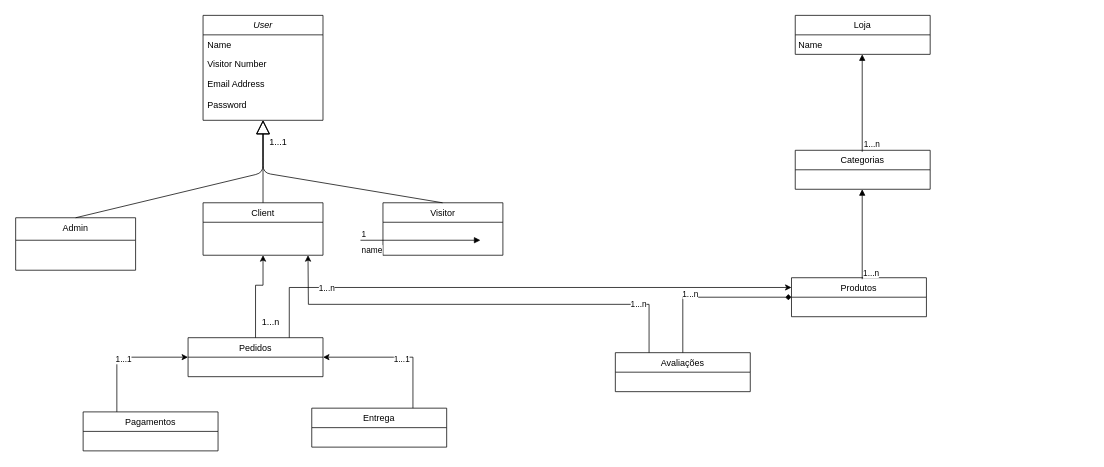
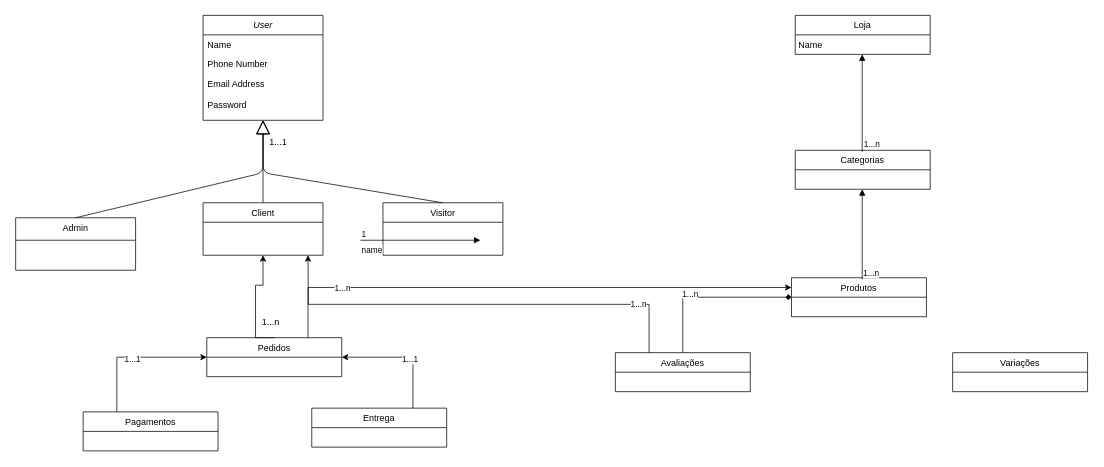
  <mxCell id="0" />
  <mxCell id="1" parent="0" />
  <mxCell id="2" value="User&#10;" style="swimlane;fontStyle=2;align=center;verticalAlign=top;childLayout=stackLayout;horizontal=1;startSize=26;horizontalStack=0;resizeParent=1;resizeLast=0;collapsible=1;marginBottom=0;rounded=0;shadow=0;strokeWidth=1;" parent="1" vertex="1"><mxGeometry x="270" y="20" width="160" height="140" as="geometry"><mxRectangle x="230" y="140" width="160" height="26" as="alternateBounds" /></mxGeometry></mxCell>
  <mxCell id="3" value="Name" style="text;align=left;verticalAlign=top;spacingLeft=4;spacingRight=4;overflow=hidden;rotatable=0;points=[[0,0.5],[1,0.5]];portConstraint=eastwest;" parent="2" vertex="1"><mxGeometry y="26" width="160" height="26" as="geometry" /></mxCell>
- <mxCell id="4" value="Visitor Number" style="text;align=left;verticalAlign=top;spacingLeft=4;spacingRight=4;overflow=hidden;rotatable=0;points=[[0,0.5],[1,0.5]];portConstraint=eastwest;rounded=0;shadow=0;html=0;" parent="2" vertex="1"><mxGeometry y="52" width="160" height="26" as="geometry" /></mxCell>
+ <mxCell id="4" value="Phone Number" style="text;align=left;verticalAlign=top;spacingLeft=4;spacingRight=4;overflow=hidden;rotatable=0;points=[[0,0.5],[1,0.5]];portConstraint=eastwest;rounded=0;shadow=0;html=0;" parent="2" vertex="1"><mxGeometry y="52" width="160" height="26" as="geometry" /></mxCell>
  <mxCell id="5" value="Email Address&#10;&#10;Password&#10;" style="text;align=left;verticalAlign=top;spacingLeft=4;spacingRight=4;overflow=hidden;rotatable=0;points=[[0,0.5],[1,0.5]];portConstraint=eastwest;rounded=0;shadow=0;html=0;" parent="2" vertex="1"><mxGeometry y="78" width="160" height="52" as="geometry" /></mxCell>
  <mxCell id="6" value="Admin&#10;" style="swimlane;fontStyle=0;align=center;verticalAlign=top;childLayout=stackLayout;horizontal=1;startSize=30;horizontalStack=0;resizeParent=1;resizeLast=0;collapsible=1;marginBottom=0;rounded=0;shadow=0;strokeWidth=1;" parent="1" vertex="1"><mxGeometry x="20" y="290" width="160" height="70" as="geometry"><mxRectangle x="130" y="380" width="160" height="26" as="alternateBounds" /></mxGeometry></mxCell>
  <mxCell id="7" value="Client&#10;" style="swimlane;fontStyle=0;align=center;verticalAlign=top;childLayout=stackLayout;horizontal=1;startSize=26;horizontalStack=0;resizeParent=1;resizeLast=0;collapsible=1;marginBottom=0;rounded=0;shadow=0;strokeWidth=1;" parent="1" vertex="1"><mxGeometry x="270" y="270" width="160" height="70" as="geometry"><mxRectangle x="340" y="380" width="170" height="26" as="alternateBounds" /></mxGeometry></mxCell>
  <mxCell id="8" value="Visitor&#10;" style="swimlane;fontStyle=0;align=center;verticalAlign=top;childLayout=stackLayout;horizontal=1;startSize=26;horizontalStack=0;resizeParent=1;resizeLast=0;collapsible=1;marginBottom=0;rounded=0;shadow=0;strokeWidth=1;" vertex="1" parent="1"><mxGeometry x="510" y="270" width="160" height="70" as="geometry"><mxRectangle x="340" y="380" width="170" height="26" as="alternateBounds" /></mxGeometry></mxCell>
  <mxCell id="9" value="&lt;br&gt;" style="endArrow=block;endSize=16;endFill=0;html=1;entryX=0.5;entryY=1;entryDx=0;entryDy=0;exitX=0.5;exitY=0;exitDx=0;exitDy=0;" edge="1" parent="1" source="7" target="2"><mxGeometry width="160" relative="1" as="geometry"><mxPoint x="300" y="260" as="sourcePoint" /><mxPoint x="460" y="260" as="targetPoint" /><Array as="points"><mxPoint x="350" y="220" /></Array></mxGeometry></mxCell>
  <mxCell id="10" value="&lt;br&gt;" style="endArrow=block;endSize=16;endFill=0;html=1;" edge="1" parent="1"><mxGeometry width="160" relative="1" as="geometry"><mxPoint x="589.5" y="270" as="sourcePoint" /><mxPoint x="350" y="160" as="targetPoint" /><Array as="points"><mxPoint x="350" y="230" /></Array></mxGeometry></mxCell>
  <mxCell id="11" value="&lt;br&gt;" style="endArrow=block;endSize=16;endFill=0;html=1;exitX=0.5;exitY=0;exitDx=0;exitDy=0;" edge="1" parent="1" source="6"><mxGeometry width="160" relative="1" as="geometry"><mxPoint x="300" y="260" as="sourcePoint" /><mxPoint x="350" y="160" as="targetPoint" /><Array as="points"><mxPoint x="350" y="230" /></Array></mxGeometry></mxCell>
  <mxCell id="12" value="1...1" style="text;html=1;align=center;verticalAlign=middle;resizable=0;points=[];autosize=1;" vertex="1" parent="1"><mxGeometry x="350" y="180" width="40" height="20" as="geometry" /></mxCell>
  <mxCell id="13" value="Loja" style="swimlane;fontStyle=0;childLayout=stackLayout;horizontal=1;startSize=26;fillColor=none;horizontalStack=0;resizeParent=1;resizeParentMax=0;resizeLast=0;collapsible=1;marginBottom=0;" vertex="1" parent="1"><mxGeometry x="1060" y="20" width="180" height="52" as="geometry" /></mxCell>
  <mxCell id="14" value="Categorias" style="swimlane;fontStyle=0;childLayout=stackLayout;horizontal=1;startSize=26;fillColor=none;horizontalStack=0;resizeParent=1;resizeParentMax=0;resizeLast=0;collapsible=1;marginBottom=0;" vertex="1" parent="1"><mxGeometry x="1060" y="200" width="180" height="52" as="geometry" /></mxCell>
  <mxCell id="15" value="Produtos" style="swimlane;fontStyle=0;childLayout=stackLayout;horizontal=1;startSize=26;fillColor=none;horizontalStack=0;resizeParent=1;resizeParentMax=0;resizeLast=0;collapsible=1;marginBottom=0;" vertex="1" parent="1"><mxGeometry x="1055" y="370" width="180" height="52" as="geometry" /></mxCell>
  <mxCell id="16" style="edgeStyle=orthogonalEdgeStyle;rounded=0;orthogonalLoop=1;jettySize=auto;html=1;exitX=0.5;exitY=0;exitDx=0;exitDy=0;entryX=0;entryY=0.5;entryDx=0;entryDy=0;endArrow=diamond;" edge="1" parent="1" source="20" target="15"><mxGeometry relative="1" as="geometry" /></mxCell>
  <mxCell id="17" value="1...n" style="edgeLabel;html=1;align=center;verticalAlign=middle;resizable=0;points=[];" vertex="1" connectable="0" parent="16"><mxGeometry x="-0.252" y="5" relative="1" as="geometry"><mxPoint x="1" as="offset" /></mxGeometry></mxCell>
  <mxCell id="18" style="edgeStyle=orthogonalEdgeStyle;rounded=0;orthogonalLoop=1;jettySize=auto;html=1;exitX=0.25;exitY=0;exitDx=0;exitDy=0;" edge="1" parent="1" source="20"><mxGeometry relative="1" as="geometry"><mxPoint x="410" y="340" as="targetPoint" /></mxGeometry></mxCell>
  <mxCell id="19" value="1...n" style="edgeLabel;html=1;align=center;verticalAlign=middle;resizable=0;points=[];" vertex="1" connectable="0" parent="18"><mxGeometry x="-0.731" y="-1" relative="1" as="geometry"><mxPoint as="offset" /></mxGeometry></mxCell>
  <mxCell id="20" value="Avaliações" style="swimlane;fontStyle=0;childLayout=stackLayout;horizontal=1;startSize=26;fillColor=none;horizontalStack=0;resizeParent=1;resizeParentMax=0;resizeLast=0;collapsible=1;marginBottom=0;" vertex="1" parent="1"><mxGeometry x="820" y="470" width="180" height="52" as="geometry" /></mxCell>
+ <mxCell id="21" value="Variações" style="swimlane;fontStyle=0;childLayout=stackLayout;horizontal=1;startSize=26;fillColor=none;horizontalStack=0;resizeParent=1;resizeParentMax=0;resizeLast=0;collapsible=1;marginBottom=0;" vertex="1" parent="1"><mxGeometry x="1270" y="470" width="180" height="52" as="geometry" /></mxCell>
  <mxCell id="22" value="Name" style="text;html=1;align=center;verticalAlign=middle;resizable=0;points=[];autosize=1;" vertex="1" parent="1"><mxGeometry x="1055" y="50" width="50" height="20" as="geometry" /></mxCell>
  <mxCell id="23" value="" style="endArrow=block;endFill=1;html=1;edgeStyle=orthogonalEdgeStyle;align=left;verticalAlign=top;" edge="1" parent="1"><mxGeometry x="-1" relative="1" as="geometry"><mxPoint x="1149.33" y="202" as="sourcePoint" /><mxPoint x="1149.33" y="72" as="targetPoint" /></mxGeometry></mxCell>
  <mxCell id="24" value="1...n" style="edgeLabel;resizable=0;html=1;align=left;verticalAlign=bottom;" connectable="0" vertex="1" parent="23"><mxGeometry x="-1" relative="1" as="geometry"><mxPoint x="0.67" y="-2" as="offset" /></mxGeometry></mxCell>
  <mxCell id="25" value="" style="endArrow=block;endFill=1;html=1;edgeStyle=orthogonalEdgeStyle;align=left;verticalAlign=top;" edge="1" parent="1"><mxGeometry x="-1" relative="1" as="geometry"><mxPoint x="1149.33" y="372" as="sourcePoint" /><mxPoint x="1149.33" y="252" as="targetPoint" /></mxGeometry></mxCell>
  <mxCell id="26" value="1...n" style="edgeLabel;resizable=0;html=1;align=left;verticalAlign=bottom;" connectable="0" vertex="1" parent="25"><mxGeometry x="-1" relative="1" as="geometry" /></mxCell>
  <mxCell id="27" style="edgeStyle=orthogonalEdgeStyle;rounded=0;orthogonalLoop=1;jettySize=auto;html=1;exitX=0.5;exitY=0;exitDx=0;exitDy=0;entryX=0.5;entryY=1;entryDx=0;entryDy=0;" edge="1" parent="1" source="30" target="7"><mxGeometry relative="1" as="geometry"><Array as="points"><mxPoint x="340" y="380" /><mxPoint x="350" y="380" /></Array></mxGeometry></mxCell>
  <mxCell id="28" style="edgeStyle=orthogonalEdgeStyle;rounded=0;orthogonalLoop=1;jettySize=auto;html=1;exitX=0.75;exitY=0;exitDx=0;exitDy=0;entryX=0;entryY=0.25;entryDx=0;entryDy=0;" edge="1" parent="1" source="30" target="15"><mxGeometry relative="1" as="geometry" /></mxCell>
  <mxCell id="29" value="1...n" style="edgeLabel;html=1;align=center;verticalAlign=middle;resizable=0;points=[];" vertex="1" connectable="0" parent="28"><mxGeometry x="-0.686" relative="1" as="geometry"><mxPoint as="offset" /></mxGeometry></mxCell>
- <mxCell id="30" value="Pedidos" style="swimlane;fontStyle=0;childLayout=stackLayout;horizontal=1;startSize=26;fillColor=none;horizontalStack=0;resizeParent=1;resizeParentMax=0;resizeLast=0;collapsible=1;marginBottom=0;" vertex="1" parent="1"><mxGeometry x="250" y="450" width="180" height="52" as="geometry" /></mxCell>
+ <mxCell id="30" value="Pedidos" style="swimlane;fontStyle=0;childLayout=stackLayout;horizontal=1;startSize=26;fillColor=none;horizontalStack=0;resizeParent=1;resizeParentMax=0;resizeLast=0;collapsible=1;marginBottom=0;" vertex="1" parent="1"><mxGeometry x="275" y="450" width="180" height="52" as="geometry" /></mxCell>
  <mxCell id="31" style="edgeStyle=orthogonalEdgeStyle;rounded=0;orthogonalLoop=1;jettySize=auto;html=1;exitX=0.25;exitY=0;exitDx=0;exitDy=0;entryX=0;entryY=0.5;entryDx=0;entryDy=0;" edge="1" parent="1" source="33" target="30"><mxGeometry relative="1" as="geometry" /></mxCell>
  <mxCell id="32" value="1...1" style="edgeLabel;html=1;align=center;verticalAlign=middle;resizable=0;points=[];" vertex="1" connectable="0" parent="31"><mxGeometry x="-0.036" y="-2" relative="1" as="geometry"><mxPoint as="offset" /></mxGeometry></mxCell>
  <mxCell id="33" value="Pagamentos" style="swimlane;fontStyle=0;childLayout=stackLayout;horizontal=1;startSize=26;fillColor=none;horizontalStack=0;resizeParent=1;resizeParentMax=0;resizeLast=0;collapsible=1;marginBottom=0;" vertex="1" parent="1"><mxGeometry x="110" y="549" width="180" height="52" as="geometry" /></mxCell>
  <mxCell id="34" style="edgeStyle=orthogonalEdgeStyle;rounded=0;orthogonalLoop=1;jettySize=auto;html=1;exitX=0.75;exitY=0;exitDx=0;exitDy=0;entryX=1;entryY=0.5;entryDx=0;entryDy=0;" edge="1" parent="1" source="36" target="30"><mxGeometry relative="1" as="geometry" /></mxCell>
  <mxCell id="35" value="1...1" style="edgeLabel;html=1;align=center;verticalAlign=middle;resizable=0;points=[];" vertex="1" connectable="0" parent="34"><mxGeometry x="-0.106" y="2" relative="1" as="geometry"><mxPoint as="offset" /></mxGeometry></mxCell>
  <mxCell id="36" value="Entrega" style="swimlane;fontStyle=0;childLayout=stackLayout;horizontal=1;startSize=26;fillColor=none;horizontalStack=0;resizeParent=1;resizeParentMax=0;resizeLast=0;collapsible=1;marginBottom=0;" vertex="1" parent="1"><mxGeometry x="415" y="544" width="180" height="52" as="geometry" /></mxCell>
  <mxCell id="37" value="1...n" style="text;html=1;align=center;verticalAlign=middle;resizable=0;points=[];autosize=1;" vertex="1" parent="1"><mxGeometry x="340" y="420" width="40" height="20" as="geometry" /></mxCell>
  <mxCell id="38" value="name" style="endArrow=block;endFill=1;html=1;edgeStyle=orthogonalEdgeStyle;align=left;verticalAlign=top;" edge="1" parent="1"><mxGeometry x="-1" relative="1" as="geometry"><mxPoint x="480" y="320" as="sourcePoint" /><mxPoint x="640" y="320" as="targetPoint" /></mxGeometry></mxCell>
  <mxCell id="39" value="1" style="edgeLabel;resizable=0;html=1;align=left;verticalAlign=bottom;" connectable="0" vertex="1" parent="38"><mxGeometry x="-1" relative="1" as="geometry" /></mxCell>
